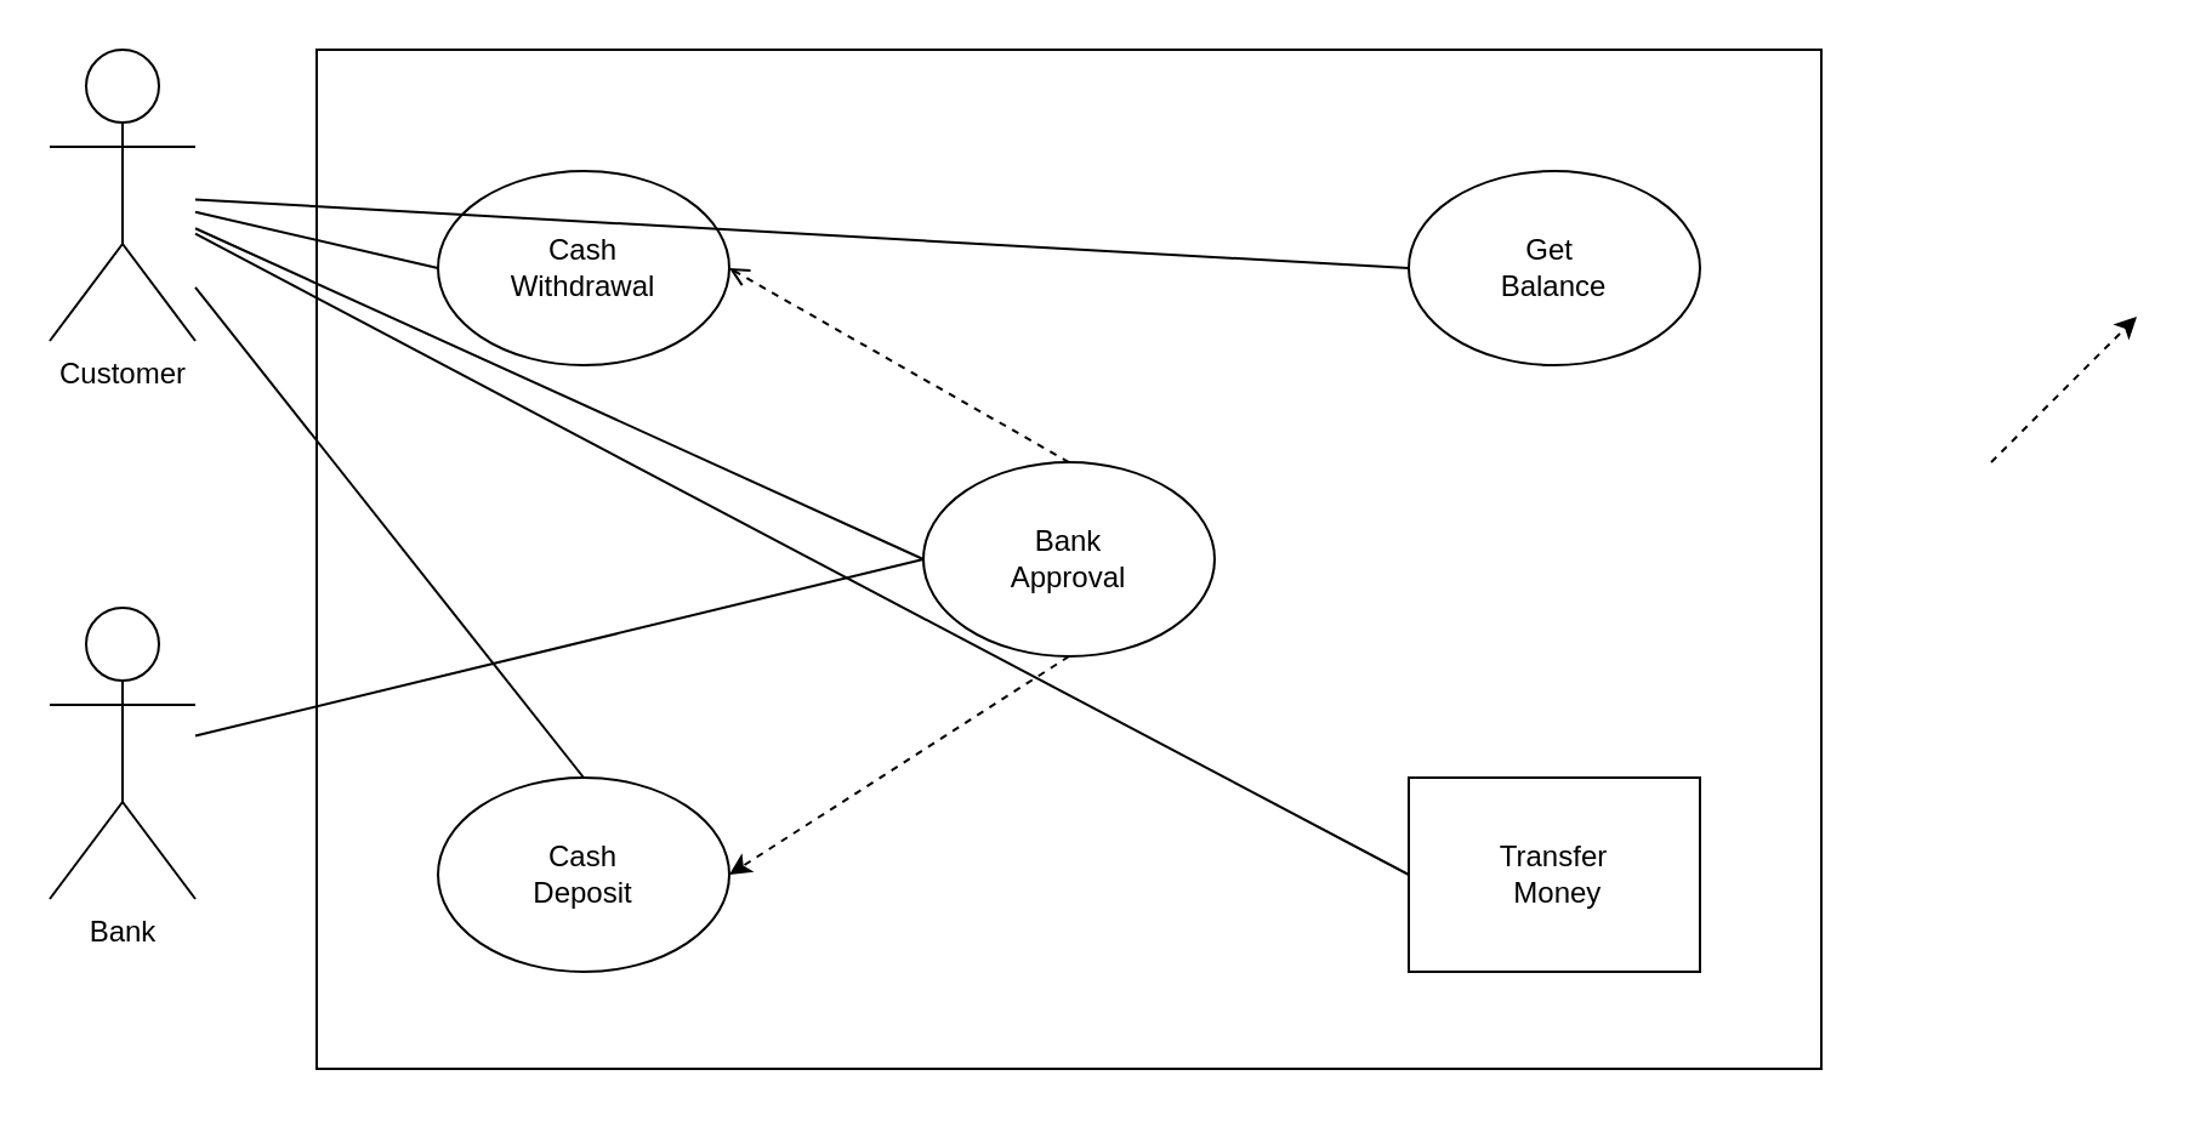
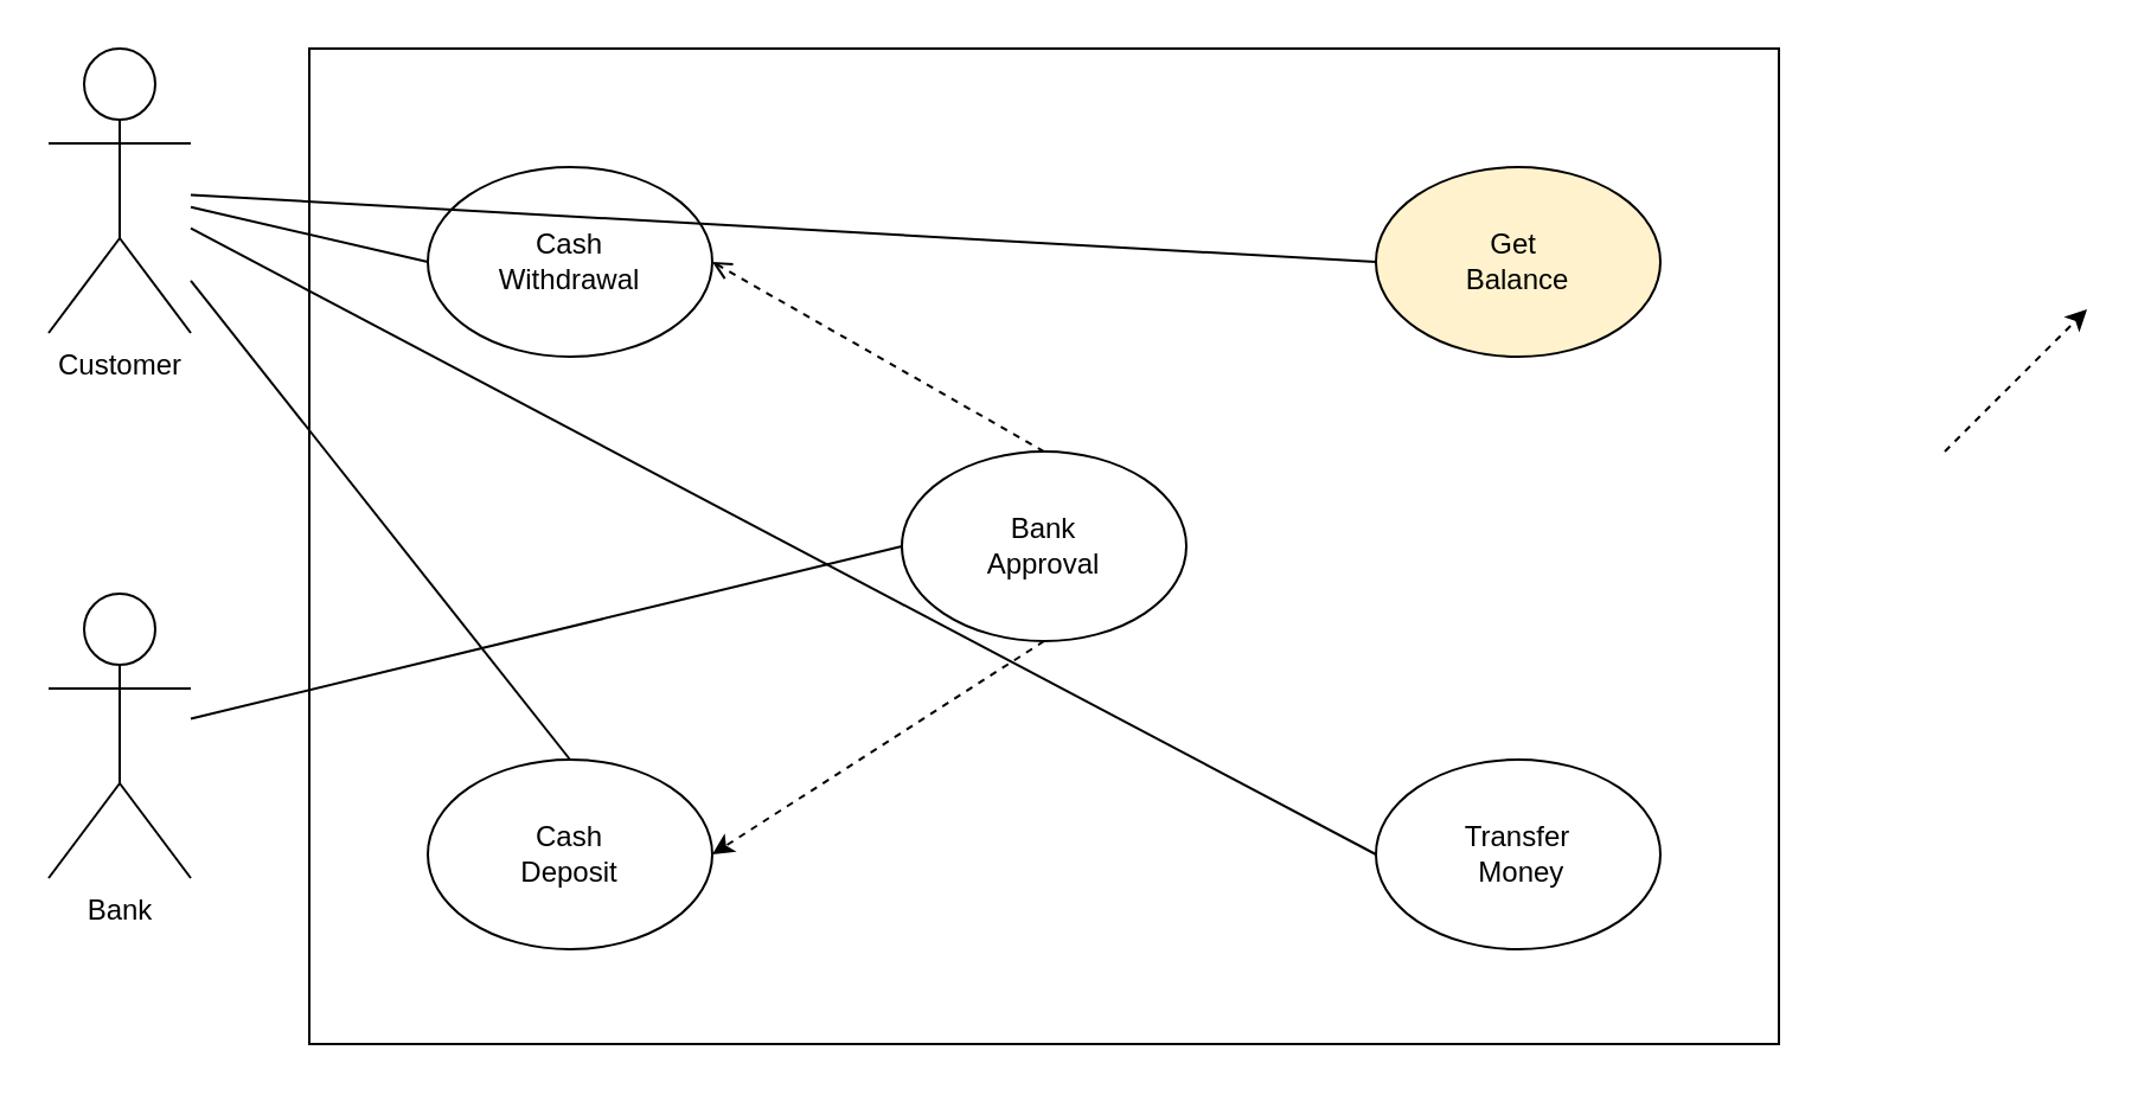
  <mxCell id="0" />
  <mxCell id="1" parent="0" />
  <mxCell id="2" value="Customer&lt;br&gt;" style="shape=umlActor;verticalLabelPosition=bottom;verticalAlign=top;html=1;outlineConnect=0;" vertex="1" parent="1"><mxGeometry x="20" y="20" width="60" height="120" as="geometry" /></mxCell>
  <mxCell id="3" value="" style="rounded=0;whiteSpace=wrap;html=1;" vertex="1" parent="1"><mxGeometry x="130" y="20" width="620" height="420" as="geometry" /></mxCell>
  <mxCell id="4" value="Cash &lt;br&gt;Withdrawal" style="ellipse;whiteSpace=wrap;html=1;" vertex="1" parent="1"><mxGeometry x="180" y="70" width="120" height="80" as="geometry" /></mxCell>
  <mxCell id="5" value="Cash&lt;br&gt;Deposit" style="ellipse;whiteSpace=wrap;html=1;" vertex="1" parent="1"><mxGeometry x="180" y="320" width="120" height="80" as="geometry" /></mxCell>
  <mxCell id="6" value="Bank&lt;br&gt;Approval" style="ellipse;whiteSpace=wrap;html=1;" vertex="1" parent="1"><mxGeometry x="380" y="190" width="120" height="80" as="geometry" /></mxCell>
  <mxCell id="7" value="Bank" style="shape=umlActor;verticalLabelPosition=bottom;verticalAlign=top;html=1;outlineConnect=0;" vertex="1" parent="1"><mxGeometry x="20" y="250" width="60" height="120" as="geometry" /></mxCell>
  <mxCell id="8" value="" style="html=1;labelBackgroundColor=#ffffff;startArrow=none;startFill=0;startSize=6;endArrow=classic;endFill=1;endSize=6;jettySize=auto;orthogonalLoop=1;strokeWidth=1;dashed=1;fontSize=14;rounded=0;exitX=0.5;exitY=1;exitDx=0;exitDy=0;entryX=1;entryY=0.5;entryDx=0;entryDy=0;" edge="1" parent="1" source="6" target="5"><mxGeometry width="60" height="60" relative="1" as="geometry"><mxPoint x="370" y="250" as="sourcePoint" /><mxPoint x="430" y="190" as="targetPoint" /></mxGeometry></mxCell>
  <mxCell id="9" value="" style="html=1;labelBackgroundColor=#ffffff;startArrow=none;startFill=0;startSize=6;endArrow=open;endFill=1;endSize=6;jettySize=auto;orthogonalLoop=1;strokeWidth=1;dashed=1;fontSize=14;rounded=0;entryX=1;entryY=0.5;entryDx=0;entryDy=0;exitX=0.5;exitY=0;exitDx=0;exitDy=0;" edge="1" parent="1" source="6" target="4"><mxGeometry width="60" height="60" relative="1" as="geometry"><mxPoint x="380" y="260" as="sourcePoint" /><mxPoint x="440" y="200" as="targetPoint" /></mxGeometry></mxCell>
  <mxCell id="10" value="" style="html=1;labelBackgroundColor=#ffffff;startArrow=none;startFill=0;startSize=6;endArrow=classic;endFill=1;endSize=6;jettySize=auto;orthogonalLoop=1;strokeWidth=1;dashed=1;fontSize=14;rounded=0;" edge="1" parent="1"><mxGeometry width="60" height="60" relative="1" as="geometry"><mxPoint x="820" y="190" as="sourcePoint" /><mxPoint x="880" y="130" as="targetPoint" /></mxGeometry></mxCell>
- <mxCell id="11" value="Transfer&lt;br&gt;&amp;nbsp;Money" style="whiteSpace=wrap;html=1;rounded=0;" vertex="1" parent="1"><mxGeometry x="580" y="320" width="120" height="80" as="geometry" /></mxCell>
- <mxCell id="12" value="Get&amp;nbsp;&lt;br&gt;Balance" style="ellipse;whiteSpace=wrap;html=1;" vertex="1" parent="1"><mxGeometry x="580" y="70" width="120" height="80" as="geometry" /></mxCell>
+ <mxCell id="11" value="Transfer&lt;br&gt;&amp;nbsp;Money" style="ellipse;whiteSpace=wrap;html=1;" vertex="1" parent="1"><mxGeometry x="580" y="320" width="120" height="80" as="geometry" /></mxCell>
+ <mxCell id="12" value="Get&amp;nbsp;&lt;br&gt;Balance" style="ellipse;whiteSpace=wrap;html=1;fillColor=#fff2cc;" vertex="1" parent="1"><mxGeometry x="580" y="70" width="120" height="80" as="geometry" /></mxCell>
  <mxCell id="13" value="" style="endArrow=none;html=1;rounded=0;entryX=0;entryY=0.5;entryDx=0;entryDy=0;" edge="1" parent="1" source="7" target="6"><mxGeometry width="50" height="50" relative="1" as="geometry"><mxPoint x="380" y="230" as="sourcePoint" /><mxPoint x="430" y="180" as="targetPoint" /></mxGeometry></mxCell>
- <mxCell id="14" value="" style="endArrow=none;html=1;rounded=0;entryX=0;entryY=0.5;entryDx=0;entryDy=0;" edge="1" parent="1" source="2" target="6"><mxGeometry width="50" height="50" relative="1" as="geometry"><mxPoint x="380" y="230" as="sourcePoint" /><mxPoint x="430" y="180" as="targetPoint" /></mxGeometry></mxCell>
  <mxCell id="15" value="" style="endArrow=none;html=1;rounded=0;entryX=0.5;entryY=0;entryDx=0;entryDy=0;" edge="1" parent="1" source="2" target="5"><mxGeometry width="50" height="50" relative="1" as="geometry"><mxPoint x="450" y="170" as="sourcePoint" /><mxPoint x="500" y="120" as="targetPoint" /></mxGeometry></mxCell>
  <mxCell id="16" value="" style="endArrow=none;html=1;rounded=0;exitX=0;exitY=0.5;exitDx=0;exitDy=0;" edge="1" parent="1" source="11" target="2"><mxGeometry width="50" height="50" relative="1" as="geometry"><mxPoint x="380" y="230" as="sourcePoint" /><mxPoint x="430" y="180" as="targetPoint" /></mxGeometry></mxCell>
  <mxCell id="17" value="" style="endArrow=none;html=1;rounded=0;entryX=0;entryY=0.5;entryDx=0;entryDy=0;" edge="1" parent="1" source="2" target="4"><mxGeometry width="50" height="50" relative="1" as="geometry"><mxPoint x="380" y="230" as="sourcePoint" /><mxPoint x="430" y="180" as="targetPoint" /></mxGeometry></mxCell>
  <mxCell id="18" value="" style="endArrow=none;html=1;rounded=0;entryX=0;entryY=0.5;entryDx=0;entryDy=0;" edge="1" parent="1" source="2" target="12"><mxGeometry width="50" height="50" relative="1" as="geometry"><mxPoint x="430" y="170" as="sourcePoint" /><mxPoint x="480" y="120" as="targetPoint" /></mxGeometry></mxCell>
